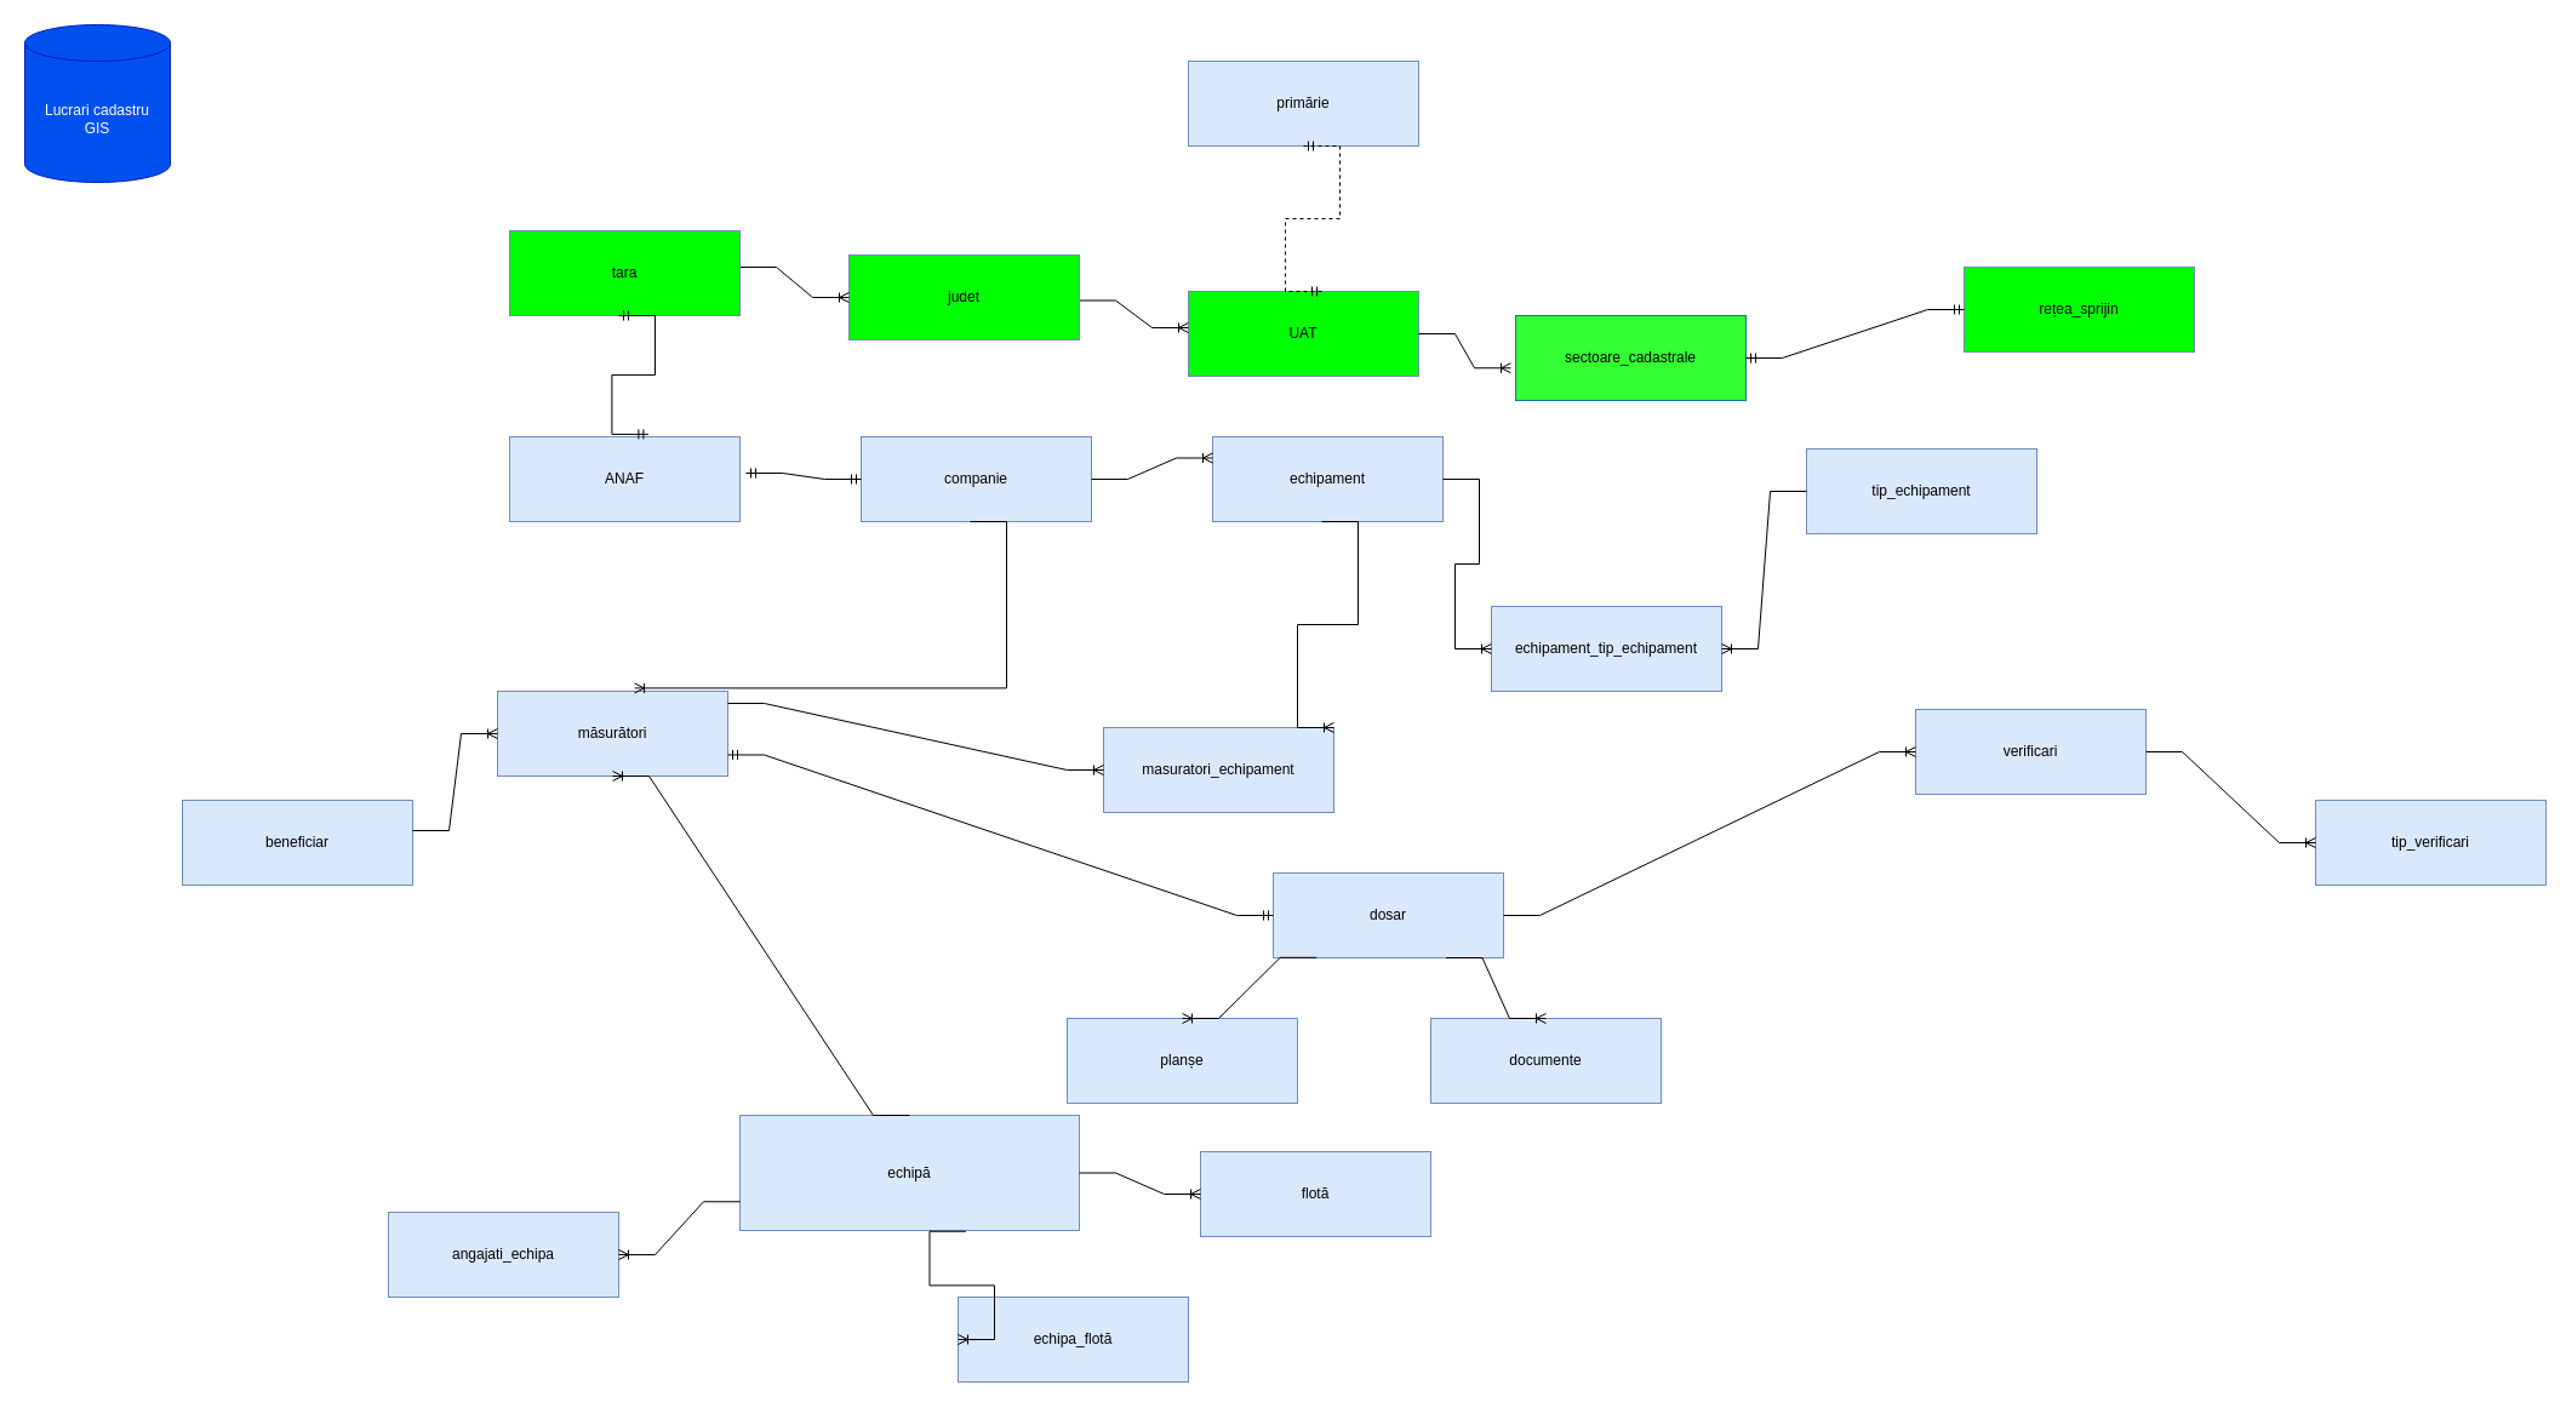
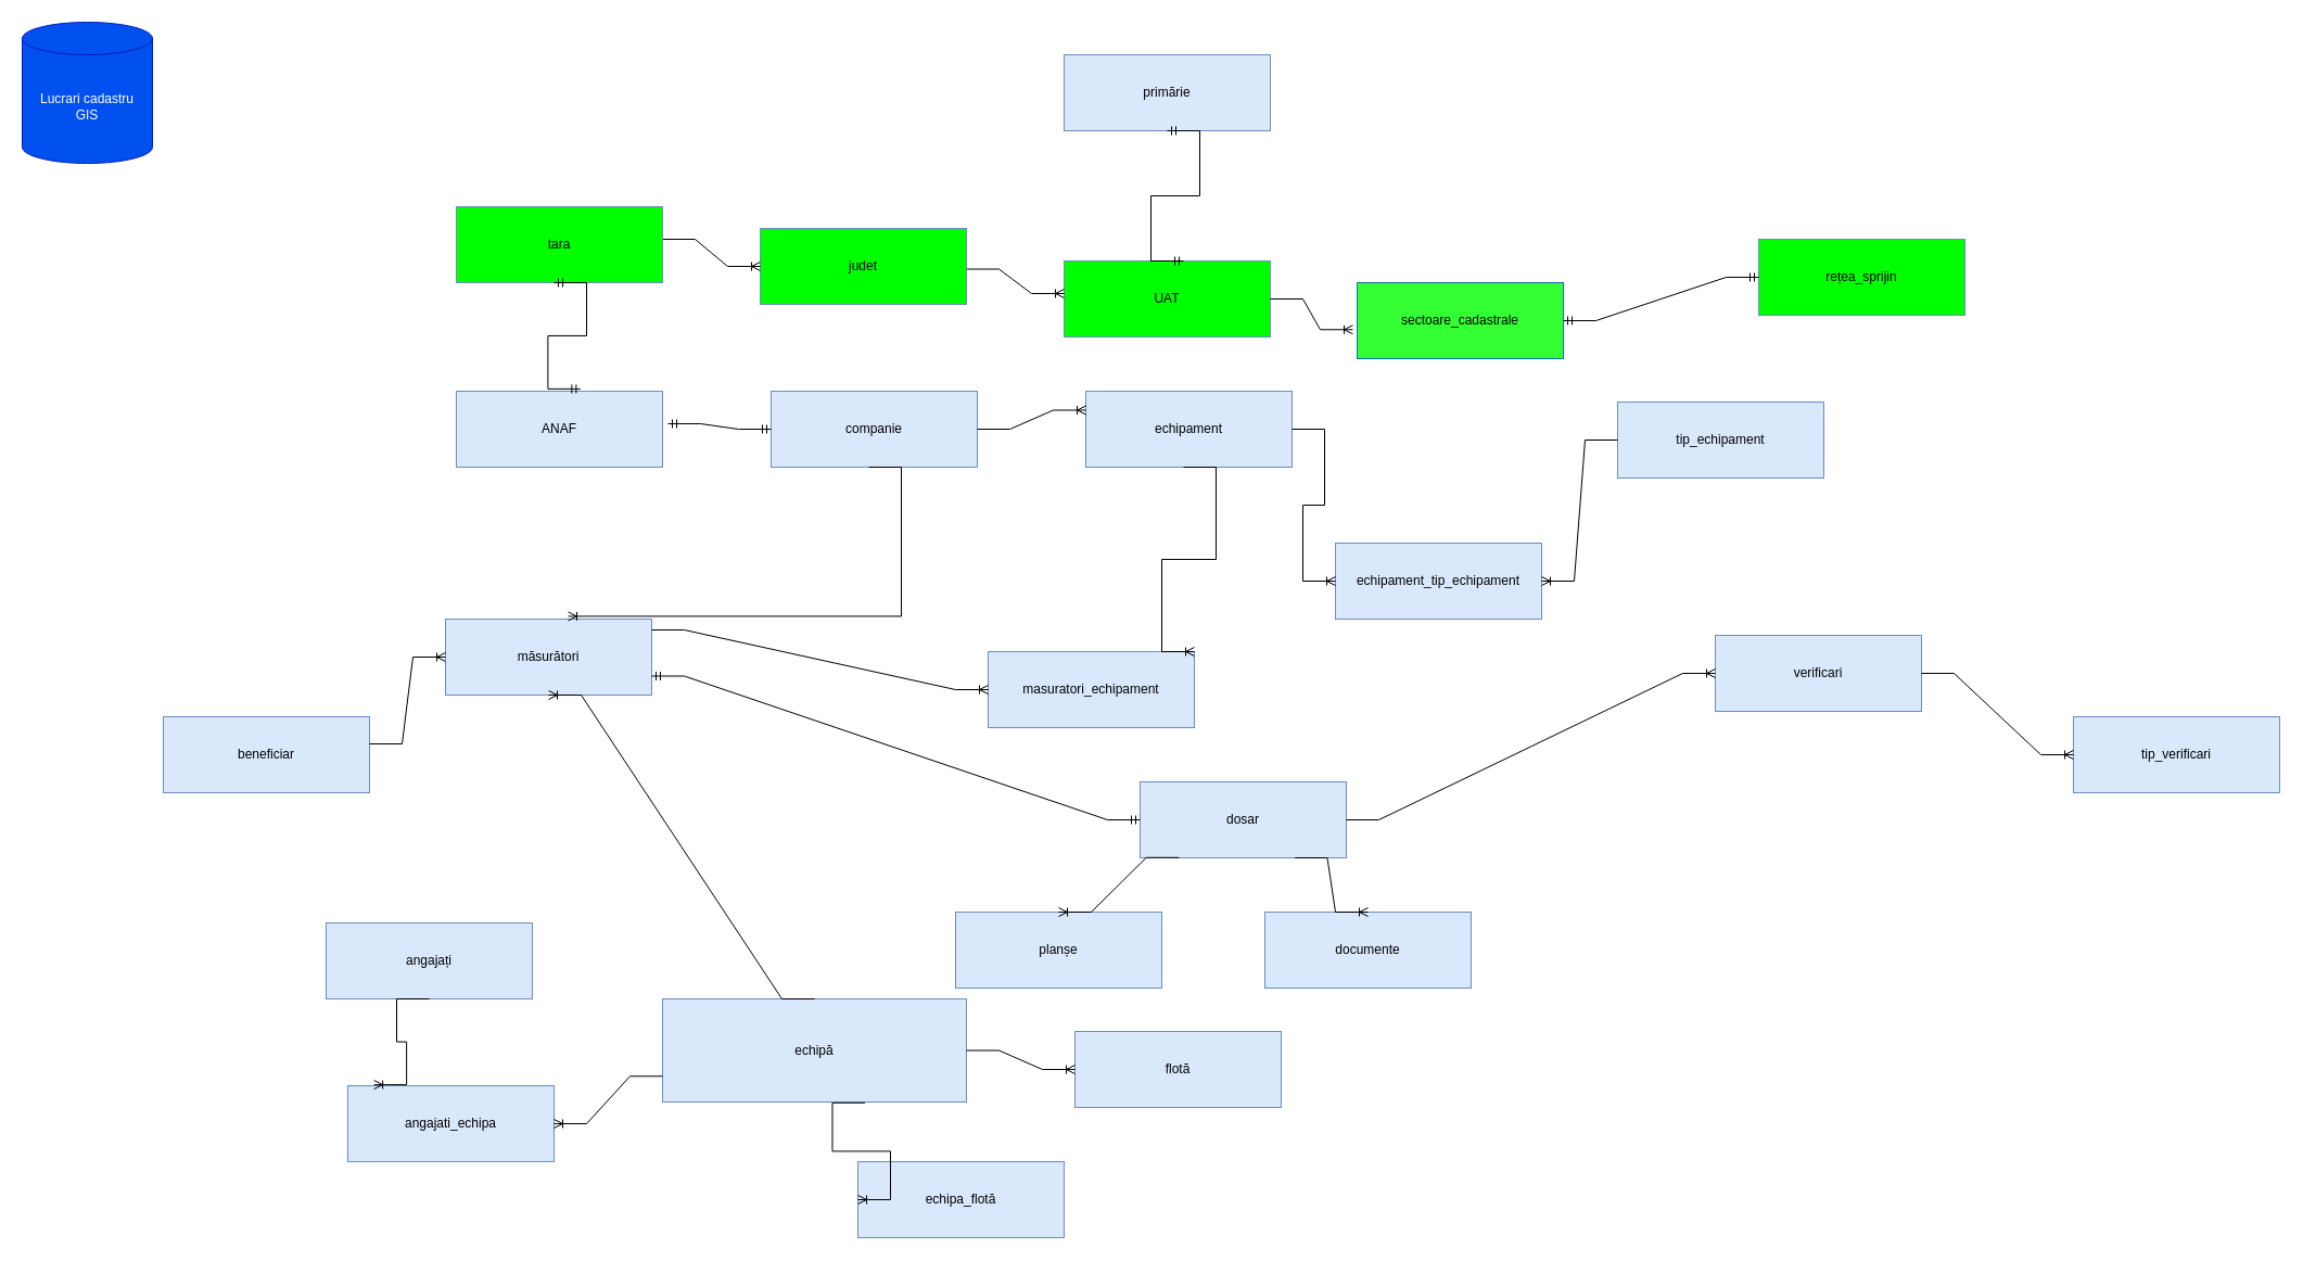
  <mxCell id="0" />
  <mxCell id="1" parent="0" />
  <mxCell id="2" value="Lucrari cadastru &lt;br&gt;GIS" style="shape=cylinder3;whiteSpace=wrap;html=1;boundedLbl=1;backgroundOutline=1;size=15;fillColor=#0050ef;strokeColor=#001DBC;fontColor=#ffffff;" vertex="1" parent="1"><mxGeometry x="20" y="20" width="120" height="130" as="geometry" /></mxCell>
  <mxCell id="3" value="sectoare_cadastrale" style="rounded=0;whiteSpace=wrap;html=1;fillColor=#33FF33;strokeColor=#10739e;" vertex="1" parent="1"><mxGeometry x="1250" y="260" width="190" height="70" as="geometry" /></mxCell>
  <mxCell id="4" value="rețea_sprijin" style="rounded=0;whiteSpace=wrap;html=1;fillColor=#00FF00;strokeColor=#6c8ebf;" vertex="1" parent="1"><mxGeometry x="1620" y="220" width="190" height="70" as="geometry" /></mxCell>
  <mxCell id="5" value="echipă" style="rounded=0;whiteSpace=wrap;html=1;fillColor=#dae8fc;strokeColor=#6c8ebf;" vertex="1" parent="1"><mxGeometry x="610" y="920" width="280" height="95" as="geometry" /></mxCell>
+ <mxCell id="6" value="angajați" style="rounded=0;whiteSpace=wrap;html=1;fillColor=#dae8fc;strokeColor=#6c8ebf;" vertex="1" parent="1"><mxGeometry x="300" y="850" width="190" height="70" as="geometry" /></mxCell>
  <mxCell id="7" value="echipament" style="rounded=0;whiteSpace=wrap;html=1;fillColor=#dae8fc;strokeColor=#6c8ebf;" vertex="1" parent="1"><mxGeometry x="1000" y="360" width="190" height="70" as="geometry" /></mxCell>
  <mxCell id="8" value="flotă" style="rounded=0;whiteSpace=wrap;html=1;fillColor=#dae8fc;strokeColor=#6c8ebf;" vertex="1" parent="1"><mxGeometry x="990" y="950" width="190" height="70" as="geometry" /></mxCell>
- <mxCell id="9" value="documente" style="rounded=0;whiteSpace=wrap;html=1;fillColor=#dae8fc;strokeColor=#6c8ebf;" vertex="1" parent="1"><mxGeometry x="1180" y="840" width="190" height="70" as="geometry" /></mxCell>
+ <mxCell id="9" value="documente" style="rounded=0;whiteSpace=wrap;html=1;fillColor=#dae8fc;strokeColor=#6c8ebf;" vertex="1" parent="1"><mxGeometry x="1165" y="840" width="190" height="70" as="geometry" /></mxCell>
  <mxCell id="10" value="măsurători" style="rounded=0;whiteSpace=wrap;html=1;fillColor=#dae8fc;strokeColor=#6c8ebf;" vertex="1" parent="1"><mxGeometry x="410" y="570" width="190" height="70" as="geometry" /></mxCell>
  <mxCell id="11" value="primărie" style="rounded=0;whiteSpace=wrap;html=1;fillColor=#dae8fc;strokeColor=#6c8ebf;" vertex="1" parent="1"><mxGeometry x="980" y="50" width="190" height="70" as="geometry" /></mxCell>
  <mxCell id="12" value="beneficiar" style="rounded=0;whiteSpace=wrap;html=1;fillColor=#dae8fc;strokeColor=#6c8ebf;" vertex="1" parent="1"><mxGeometry x="150" y="660" width="190" height="70" as="geometry" /></mxCell>
  <mxCell id="13" value="echipament_tip_echipament" style="rounded=0;whiteSpace=wrap;html=1;fillColor=#dae8fc;strokeColor=#6c8ebf;" vertex="1" parent="1"><mxGeometry x="1230" y="500" width="190" height="70" as="geometry" /></mxCell>
  <mxCell id="14" value="dosar" style="rounded=0;whiteSpace=wrap;html=1;fillColor=#dae8fc;strokeColor=#6c8ebf;" vertex="1" parent="1"><mxGeometry x="1050" y="720" width="190" height="70" as="geometry" /></mxCell>
  <mxCell id="15" value="planșe" style="rounded=0;whiteSpace=wrap;html=1;fillColor=#dae8fc;strokeColor=#6c8ebf;" vertex="1" parent="1"><mxGeometry x="880" y="840" width="190" height="70" as="geometry" /></mxCell>
  <mxCell id="16" value="UAT" style="rounded=0;whiteSpace=wrap;html=1;fillColor=#00FF00;strokeColor=#6c8ebf;" vertex="1" parent="1"><mxGeometry x="980" y="240" width="190" height="70" as="geometry" /></mxCell>
  <mxCell id="17" value="" style="edgeStyle=entityRelationEdgeStyle;fontSize=12;html=1;endArrow=ERoneToMany;rounded=0;entryX=0;entryY=0.75;entryDx=0;entryDy=0;" edge="1" parent="1"><mxGeometry width="100" height="100" relative="1" as="geometry"><mxPoint x="890" y="247.5" as="sourcePoint" /><mxPoint x="980" y="270" as="targetPoint" /><Array as="points"><mxPoint x="890" y="197.5" /></Array></mxGeometry></mxCell>
  <mxCell id="18" value="judet" style="rounded=0;whiteSpace=wrap;html=1;fillColor=#00FF00;strokeColor=#6c8ebf;" vertex="1" parent="1"><mxGeometry x="700" y="210" width="190" height="70" as="geometry" /></mxCell>
  <mxCell id="19" value="" style="edgeStyle=entityRelationEdgeStyle;fontSize=12;html=1;endArrow=ERoneToMany;rounded=0;entryX=0;entryY=0.5;entryDx=0;entryDy=0;" edge="1" parent="1" target="18"><mxGeometry width="100" height="100" relative="1" as="geometry"><mxPoint x="610" y="220" as="sourcePoint" /><mxPoint x="680" y="200" as="targetPoint" /></mxGeometry></mxCell>
  <mxCell id="20" value="tara" style="rounded=0;whiteSpace=wrap;html=1;fillColor=#00FF00;strokeColor=#6c8ebf;" vertex="1" parent="1"><mxGeometry x="420" y="190" width="190" height="70" as="geometry" /></mxCell>
  <mxCell id="21" value="" style="edgeStyle=entityRelationEdgeStyle;fontSize=12;html=1;endArrow=ERoneToMany;rounded=0;entryX=-0.021;entryY=0.618;entryDx=0;entryDy=0;entryPerimeter=0;" edge="1" parent="1" target="3"><mxGeometry width="100" height="100" relative="1" as="geometry"><mxPoint x="1170" y="275" as="sourcePoint" /><mxPoint x="1270" y="175" as="targetPoint" /></mxGeometry></mxCell>
  <mxCell id="22" value="companie" style="rounded=0;whiteSpace=wrap;html=1;fillColor=#dae8fc;strokeColor=#6c8ebf;" vertex="1" parent="1"><mxGeometry x="710" y="360" width="190" height="70" as="geometry" /></mxCell>
  <mxCell id="23" value="" style="edgeStyle=entityRelationEdgeStyle;fontSize=12;html=1;endArrow=ERoneToMany;rounded=0;entryX=0;entryY=0.25;entryDx=0;entryDy=0;exitX=1;exitY=0.5;exitDx=0;exitDy=0;" edge="1" parent="1" source="22" target="7"><mxGeometry width="100" height="100" relative="1" as="geometry"><mxPoint x="920" y="410" as="sourcePoint" /><mxPoint x="990" y="300" as="targetPoint" /></mxGeometry></mxCell>
  <mxCell id="24" value="ANAF" style="rounded=0;whiteSpace=wrap;html=1;fillColor=#dae8fc;strokeColor=#6c8ebf;" vertex="1" parent="1"><mxGeometry x="420" y="360" width="190" height="70" as="geometry" /></mxCell>
  <mxCell id="25" value="" style="edgeStyle=entityRelationEdgeStyle;fontSize=12;html=1;endArrow=ERmandOne;startArrow=ERmandOne;rounded=0;entryX=0;entryY=0.5;entryDx=0;entryDy=0;" edge="1" parent="1" target="22"><mxGeometry width="100" height="100" relative="1" as="geometry"><mxPoint x="615" y="390" as="sourcePoint" /><mxPoint x="715" y="290" as="targetPoint" /></mxGeometry></mxCell>
  <mxCell id="26" value="" style="edgeStyle=entityRelationEdgeStyle;fontSize=12;html=1;endArrow=ERmandOne;startArrow=ERmandOne;rounded=0;entryX=0.602;entryY=-0.03;entryDx=0;entryDy=0;entryPerimeter=0;" edge="1" parent="1" target="24"><mxGeometry width="100" height="100" relative="1" as="geometry"><mxPoint x="510" y="260" as="sourcePoint" /><mxPoint x="610" y="160" as="targetPoint" /></mxGeometry></mxCell>
  <mxCell id="27" value="masuratori_echipament" style="rounded=0;whiteSpace=wrap;html=1;fillColor=#dae8fc;strokeColor=#6c8ebf;" vertex="1" parent="1"><mxGeometry x="910" y="600" width="190" height="70" as="geometry" /></mxCell>
  <mxCell id="28" value="" style="edgeStyle=entityRelationEdgeStyle;fontSize=12;html=1;endArrow=ERoneToMany;rounded=0;entryX=0.595;entryY=-0.037;entryDx=0;entryDy=0;entryPerimeter=0;" edge="1" parent="1" target="10"><mxGeometry width="100" height="100" relative="1" as="geometry"><mxPoint x="800" y="430" as="sourcePoint" /><mxPoint x="520" y="530" as="targetPoint" /></mxGeometry></mxCell>
  <mxCell id="29" value="" style="edgeStyle=entityRelationEdgeStyle;fontSize=12;html=1;endArrow=ERoneToMany;rounded=0;entryX=1;entryY=0;entryDx=0;entryDy=0;" edge="1" parent="1" target="27"><mxGeometry width="100" height="100" relative="1" as="geometry"><mxPoint x="1090" y="430" as="sourcePoint" /><mxPoint x="1190" y="330" as="targetPoint" /></mxGeometry></mxCell>
  <mxCell id="30" value="" style="edgeStyle=entityRelationEdgeStyle;fontSize=12;html=1;endArrow=ERoneToMany;rounded=0;entryX=0;entryY=0.5;entryDx=0;entryDy=0;" edge="1" parent="1" target="27"><mxGeometry width="100" height="100" relative="1" as="geometry"><mxPoint x="600" y="580" as="sourcePoint" /><mxPoint x="700" y="480" as="targetPoint" /></mxGeometry></mxCell>
  <mxCell id="31" value="angajati_echipa" style="rounded=0;whiteSpace=wrap;html=1;fillColor=#dae8fc;strokeColor=#6c8ebf;" vertex="1" parent="1"><mxGeometry x="320" y="1000" width="190" height="70" as="geometry" /></mxCell>
+ <mxCell id="32" value="" style="edgeStyle=entityRelationEdgeStyle;fontSize=12;html=1;endArrow=ERoneToMany;rounded=0;entryX=0.127;entryY=-0.013;entryDx=0;entryDy=0;entryPerimeter=0;exitX=0.5;exitY=1;exitDx=0;exitDy=0;" edge="1" parent="1" source="6" target="31"><mxGeometry width="100" height="100" relative="1" as="geometry"><mxPoint x="440" y="960" as="sourcePoint" /><mxPoint x="460" y="1090" as="targetPoint" /></mxGeometry></mxCell>
  <mxCell id="33" value="" style="edgeStyle=entityRelationEdgeStyle;fontSize=12;html=1;endArrow=ERoneToMany;rounded=0;entryX=1;entryY=0.5;entryDx=0;entryDy=0;exitX=0;exitY=0.75;exitDx=0;exitDy=0;" edge="1" parent="1" source="5" target="31"><mxGeometry width="100" height="100" relative="1" as="geometry"><mxPoint x="820" y="950" as="sourcePoint" /><mxPoint x="850" y="1050" as="targetPoint" /><Array as="points"><mxPoint x="680" y="1030" /><mxPoint x="710" y="1040" /></Array></mxGeometry></mxCell>
  <mxCell id="34" value="" style="edgeStyle=entityRelationEdgeStyle;fontSize=12;html=1;endArrow=ERoneToMany;rounded=0;exitX=0.5;exitY=0;exitDx=0;exitDy=0;entryX=0.5;entryY=1;entryDx=0;entryDy=0;" edge="1" parent="1" source="5" target="10"><mxGeometry width="100" height="100" relative="1" as="geometry"><mxPoint x="810" y="880" as="sourcePoint" /><mxPoint x="540" y="670" as="targetPoint" /></mxGeometry></mxCell>
  <mxCell id="35" value="echipa_flotă" style="rounded=0;whiteSpace=wrap;html=1;fillColor=#dae8fc;strokeColor=#6c8ebf;" vertex="1" parent="1"><mxGeometry x="790" y="1070" width="190" height="70" as="geometry" /></mxCell>
  <mxCell id="36" value="" style="edgeStyle=entityRelationEdgeStyle;fontSize=12;html=1;endArrow=ERoneToMany;rounded=0;entryX=0;entryY=0.5;entryDx=0;entryDy=0;exitX=0.666;exitY=1.008;exitDx=0;exitDy=0;exitPerimeter=0;" edge="1" parent="1" source="5" target="35"><mxGeometry width="100" height="100" relative="1" as="geometry"><mxPoint x="840" y="930" as="sourcePoint" /><mxPoint x="940" y="830" as="targetPoint" /></mxGeometry></mxCell>
  <mxCell id="37" value="" style="edgeStyle=entityRelationEdgeStyle;fontSize=12;html=1;endArrow=ERoneToMany;rounded=0;entryX=0;entryY=0.5;entryDx=0;entryDy=0;exitX=1;exitY=0.5;exitDx=0;exitDy=0;" edge="1" parent="1" source="5" target="8"><mxGeometry width="100" height="100" relative="1" as="geometry"><mxPoint x="910" y="890" as="sourcePoint" /><mxPoint x="1010" y="790" as="targetPoint" /></mxGeometry></mxCell>
  <mxCell id="38" value="" style="edgeStyle=entityRelationEdgeStyle;fontSize=12;html=1;endArrow=ERmandOne;startArrow=ERmandOne;rounded=0;entryX=0;entryY=0.5;entryDx=0;entryDy=0;exitX=1;exitY=0.5;exitDx=0;exitDy=0;" edge="1" parent="1" source="3" target="4"><mxGeometry width="100" height="100" relative="1" as="geometry"><mxPoint x="1360" y="330" as="sourcePoint" /><mxPoint x="1460" y="230" as="targetPoint" /></mxGeometry></mxCell>
- <mxCell id="39" value="" style="edgeStyle=entityRelationEdgeStyle;fontSize=12;html=1;endArrow=ERmandOne;startArrow=ERmandOne;rounded=0;entryX=0.579;entryY=0;entryDx=0;entryDy=0;entryPerimeter=0;exitX=0.5;exitY=1;exitDx=0;exitDy=0;dashed=1;" edge="1" parent="1" source="11" target="16"><mxGeometry width="100" height="100" relative="1" as="geometry"><mxPoint x="1060" y="160" as="sourcePoint" /><mxPoint x="1150" y="190" as="targetPoint" /></mxGeometry></mxCell>
+ <mxCell id="39" value="" style="edgeStyle=entityRelationEdgeStyle;fontSize=12;html=1;endArrow=ERmandOne;startArrow=ERmandOne;rounded=0;entryX=0.579;entryY=0;entryDx=0;entryDy=0;entryPerimeter=0;exitX=0.5;exitY=1;exitDx=0;exitDy=0;" edge="1" parent="1" source="11" target="16"><mxGeometry width="100" height="100" relative="1" as="geometry"><mxPoint x="1060" y="160" as="sourcePoint" /><mxPoint x="1150" y="190" as="targetPoint" /></mxGeometry></mxCell>
  <mxCell id="40" value="" style="edgeStyle=entityRelationEdgeStyle;fontSize=12;html=1;endArrow=ERoneToMany;rounded=0;entryX=0;entryY=0.5;entryDx=0;entryDy=0;" edge="1" parent="1" target="10"><mxGeometry width="100" height="100" relative="1" as="geometry"><mxPoint x="340" y="685" as="sourcePoint" /><mxPoint x="440" y="585" as="targetPoint" /></mxGeometry></mxCell>
  <mxCell id="41" value="tip_echipament" style="rounded=0;whiteSpace=wrap;html=1;fillColor=#dae8fc;strokeColor=#6c8ebf;" vertex="1" parent="1"><mxGeometry x="1490" y="370" width="190" height="70" as="geometry" /></mxCell>
  <mxCell id="42" value="" style="edgeStyle=entityRelationEdgeStyle;fontSize=12;html=1;endArrow=ERoneToMany;rounded=0;entryX=0;entryY=0.5;entryDx=0;entryDy=0;exitX=1;exitY=0.5;exitDx=0;exitDy=0;" edge="1" parent="1" source="7" target="13"><mxGeometry width="100" height="100" relative="1" as="geometry"><mxPoint x="1210" y="400" as="sourcePoint" /><mxPoint x="1290" y="290" as="targetPoint" /></mxGeometry></mxCell>
  <mxCell id="43" value="" style="edgeStyle=entityRelationEdgeStyle;fontSize=12;html=1;endArrow=ERoneToMany;rounded=0;exitX=0;exitY=0.5;exitDx=0;exitDy=0;entryX=1;entryY=0.5;entryDx=0;entryDy=0;" edge="1" parent="1" source="41" target="13"><mxGeometry width="100" height="100" relative="1" as="geometry"><mxPoint x="1310" y="640" as="sourcePoint" /><mxPoint x="1410" y="540" as="targetPoint" /></mxGeometry></mxCell>
  <mxCell id="44" value="verificari" style="rounded=0;whiteSpace=wrap;html=1;fillColor=#dae8fc;strokeColor=#6c8ebf;" vertex="1" parent="1"><mxGeometry x="1580" y="585" width="190" height="70" as="geometry" /></mxCell>
  <mxCell id="45" value="tip_verificari" style="rounded=0;whiteSpace=wrap;html=1;fillColor=#dae8fc;strokeColor=#6c8ebf;" vertex="1" parent="1"><mxGeometry x="1910" y="660" width="190" height="70" as="geometry" /></mxCell>
  <mxCell id="46" value="" style="edgeStyle=entityRelationEdgeStyle;fontSize=12;html=1;endArrow=ERoneToMany;rounded=0;exitX=1;exitY=0.5;exitDx=0;exitDy=0;entryX=0;entryY=0.5;entryDx=0;entryDy=0;" edge="1" parent="1" source="44" target="45"><mxGeometry width="100" height="100" relative="1" as="geometry"><mxPoint x="1310" y="920" as="sourcePoint" /><mxPoint x="1410" y="820" as="targetPoint" /></mxGeometry></mxCell>
  <mxCell id="47" value="" style="edgeStyle=entityRelationEdgeStyle;fontSize=12;html=1;endArrow=ERmandOne;startArrow=ERmandOne;rounded=0;exitX=1;exitY=0.75;exitDx=0;exitDy=0;entryX=0;entryY=0.5;entryDx=0;entryDy=0;" edge="1" parent="1" source="10" target="14"><mxGeometry width="100" height="100" relative="1" as="geometry"><mxPoint x="750" y="780" as="sourcePoint" /><mxPoint x="850" y="680" as="targetPoint" /></mxGeometry></mxCell>
  <mxCell id="48" value="" style="edgeStyle=entityRelationEdgeStyle;fontSize=12;html=1;endArrow=ERoneToMany;rounded=0;exitX=1;exitY=0.5;exitDx=0;exitDy=0;entryX=0;entryY=0.5;entryDx=0;entryDy=0;" edge="1" parent="1" source="14" target="44"><mxGeometry width="100" height="100" relative="1" as="geometry"><mxPoint x="1050" y="820" as="sourcePoint" /><mxPoint x="1150" y="720" as="targetPoint" /></mxGeometry></mxCell>
  <mxCell id="49" value="" style="edgeStyle=entityRelationEdgeStyle;fontSize=12;html=1;endArrow=ERoneToMany;rounded=0;exitX=0.188;exitY=0.997;exitDx=0;exitDy=0;exitPerimeter=0;entryX=0.5;entryY=0;entryDx=0;entryDy=0;" edge="1" parent="1" source="14" target="15"><mxGeometry width="100" height="100" relative="1" as="geometry"><mxPoint x="980" y="940" as="sourcePoint" /><mxPoint x="1080" y="840" as="targetPoint" /></mxGeometry></mxCell>
  <mxCell id="50" value="" style="edgeStyle=entityRelationEdgeStyle;fontSize=12;html=1;endArrow=ERoneToMany;rounded=0;entryX=0.5;entryY=0;entryDx=0;entryDy=0;exitX=0.75;exitY=1;exitDx=0;exitDy=0;" edge="1" parent="1" source="14" target="9"><mxGeometry width="100" height="100" relative="1" as="geometry"><mxPoint x="980" y="940" as="sourcePoint" /><mxPoint x="1080" y="840" as="targetPoint" /></mxGeometry></mxCell>
